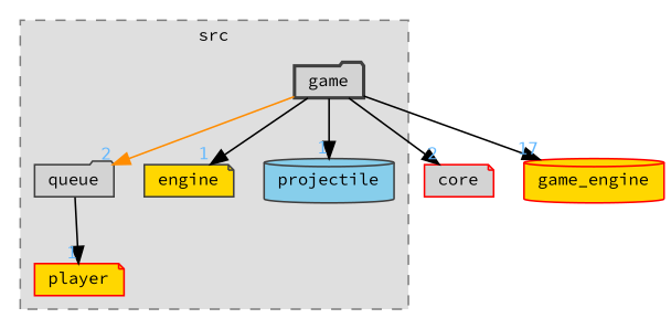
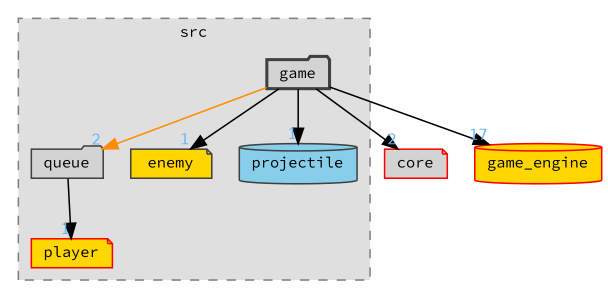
  digraph {
    compound=true
    fontname="Source Code Pro"
    node [color=grey25 fillcolor=gold fontname="Source Code Pro" fontsize=10 shape=note style=filled]
    edge [color=black fontcolor=steelblue1 fontname="Source Code Pro" fontsize=10 headlabel=1 labeldistance=1.5 labelfontname=Helvetica labelfontsize=10]
    n1 [color=red height=0.2 label=player width=0.4]
    n2 [fillcolor=lightgrey height=0.2 label=queue shape=folder width=0.4]
-   n3 [height=0.2 label=engine width=0.4]
+   n3 [height=0.2 label=enemy width=0.4]
    n4 [fillcolor=skyblue height=0.2 label=projectile shape=cylinder width=0.4]
    n5 [fillcolor=lightgrey height=0.2 label=game shape=folder style="filled,bold" width=0.4]
    n6 [color=red fillcolor=lightgrey height=0.2 label=core width=0.4]
    n7 [color=red height=0.2 label=game_engine shape=cylinder width=0.4]
    subgraph cluster_1 {
      bgcolor="#dfdfdf"
      fontsize=10
      label=src
      pencolor=grey50
      style="filled,dashed"
      n1
      n2
      n3
      n4
      n5
    }
    n2 -> n1
    n5 -> n2 [color=darkorange headlabel=2]
    n5 -> n3
    n5 -> n4
    n5 -> n6 [headlabel=2]
    n5 -> n7 [headlabel=17]
  }
